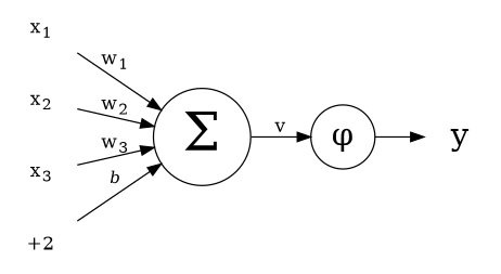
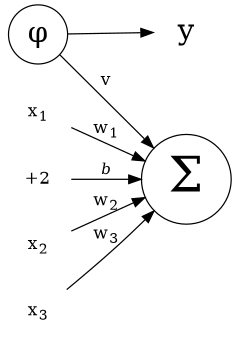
  digraph {
    rankdir=LR
    node [shape=plaintext]
    n1 [label=<x<sub>1</sub>>]
    n2 [fontsize=40 label=<&Sigma;> shape=circle]
    n3 [fontsize=24 label=<&phi;> shape=circle]
    n4 [label=<x<sub>2</sub>>]
    n5 [label=<x<sub>3</sub>>]
    n6 [label="+2" shape=none]
    n7 [fontsize=24 label=y shape=none]
    n1 -> n2 [label=<w<sub>1</sub>>]
-   n2 -> n3 [label=v]
+   n3 -> n2 [label=v]
    n3 -> n7
    n4 -> n2 [label=<w<sub>2</sub>>]
    n5 -> n2 [label=<w<sub>3</sub>>]
    n6 -> n2 [fontsize=12 label=<<i>b</i>> shape=none]
  }
